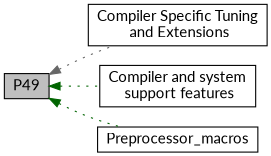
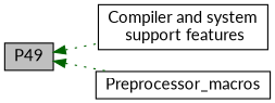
  digraph {
    fontname=Lato
    rankdir=LR
    node [color=black fillcolor=white fontname=Lato fontsize=14 shape=box style=filled]
    edge [color=darkgreen dir=back fontname=Lato fontsize=14 labelfontname=Helvetica labelfontsize=14 shape=plaintext style=dotted]
-   n1 [height=0.2 label="Compiler Specific Tuning\l and Extensions" width=0.4]
    n2 [height=0.2 label="Compiler and system\l support features" width=0.4]
    n3 [fillcolor=grey75 fontcolor=black height=0.2 label=P49 width=0.4]
    n4 [height=0.2 label=Preprocessor_macros width=0.4]
-   n3 -> n1 [color=gray40]
    n3 -> n2
    n3 -> n4
  }
